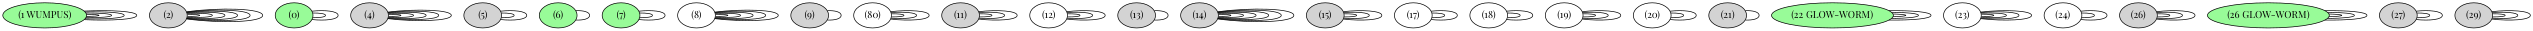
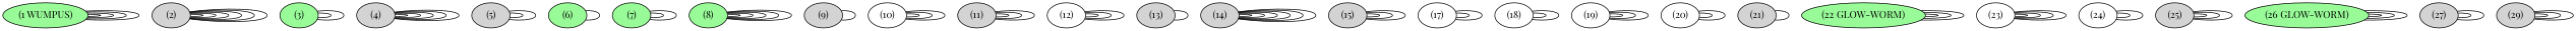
  graph {
    fontname="Playfair Display"
    node [fillcolor=lightgrey fontname="Playfair Display" style=filled]
    edge [fontname="Playfair Display"]
    n1 [fillcolor=palegreen label="(1 WUMPUS)"]
    n2 [label="(2)"]
-   n3 [fillcolor=palegreen label="(0)"]
+   n3 [fillcolor=palegreen label="(3)"]
    n4 [label="(4)"]
    n5 [label="(5)"]
    n6 [fillcolor=palegreen label="(6)"]
    n7 [fillcolor=palegreen label="(7)"]
-   n8 [fillcolor=white label="(8)"]
+   n8 [fillcolor=palegreen label="(8)"]
    n9 [label="(9)"]
-   n10 [fillcolor=white label="(80)"]
+   n10 [fillcolor=white label="(10)"]
    n11 [label="(11)"]
    n12 [fillcolor=white label="(12)"]
    n13 [label="(13)"]
    n14 [label="(14)"]
    n15 [label="(15)"]
    n16 [fillcolor=white label="(17)"]
    n17 [fillcolor=white label="(18)"]
    n18 [fillcolor=white label="(19)"]
    n19 [fillcolor=white label="(20)"]
    n20 [label="(21)"]
    n21 [fillcolor=palegreen label="(22 GLOW-WORM)"]
    n22 [fillcolor=white label="(23)"]
    n23 [fillcolor=white label="(24)"]
-   n24 [label="(26)"]
+   n24 [label="(25)"]
    n25 [fillcolor=palegreen label="(26 GLOW-WORM)"]
    n26 [label="(27)"]
    n27 [label="(29)"]
    n1 -- n1
    n1 -- n1
    n1 -- n1
    n1 -- n1
    n2 -- n2
    n2 -- n2
    n2 -- n2
    n2 -- n2
    n2 -- n2
    n2 -- n2
    n3 -- n3
    n3 -- n3
    n4 -- n4
    n4 -- n4
    n4 -- n4
    n4 -- n4
    n4 -- n4
    n5 -- n5
    n5 -- n5
    n6 -- n6
    n7 -- n7
    n7 -- n7
    n8 -- n8
    n8 -- n8
    n8 -- n8
    n8 -- n8
    n8 -- n8
    n9 -- n9
    n10 -- n10
    n10 -- n10
    n10 -- n10
    n11 -- n11
    n11 -- n11
    n11 -- n11
    n12 -- n12
    n12 -- n12
    n12 -- n12
    n13 -- n13
    n14 -- n14
    n14 -- n14
    n14 -- n14
    n14 -- n14
    n14 -- n14
    n14 -- n14
    n15 -- n15
    n15 -- n15
    n15 -- n15
    n16 -- n16
    n16 -- n16
    n17 -- n17
    n17 -- n17
    n18 -- n18
    n18 -- n18
    n18 -- n18
    n19 -- n19
    n19 -- n19
    n20 -- n20
    n21 -- n21
    n21 -- n21
    n21 -- n21
    n22 -- n22
    n22 -- n22
    n22 -- n22
    n22 -- n22
    n23 -- n23
    n23 -- n23
    n24 -- n24
    n24 -- n24
    n24 -- n24
    n25 -- n25
    n25 -- n25
    n25 -- n25
    n26 -- n26
    n26 -- n26
    n27 -- n27
    n27 -- n27
    n27 -- n27
  }
